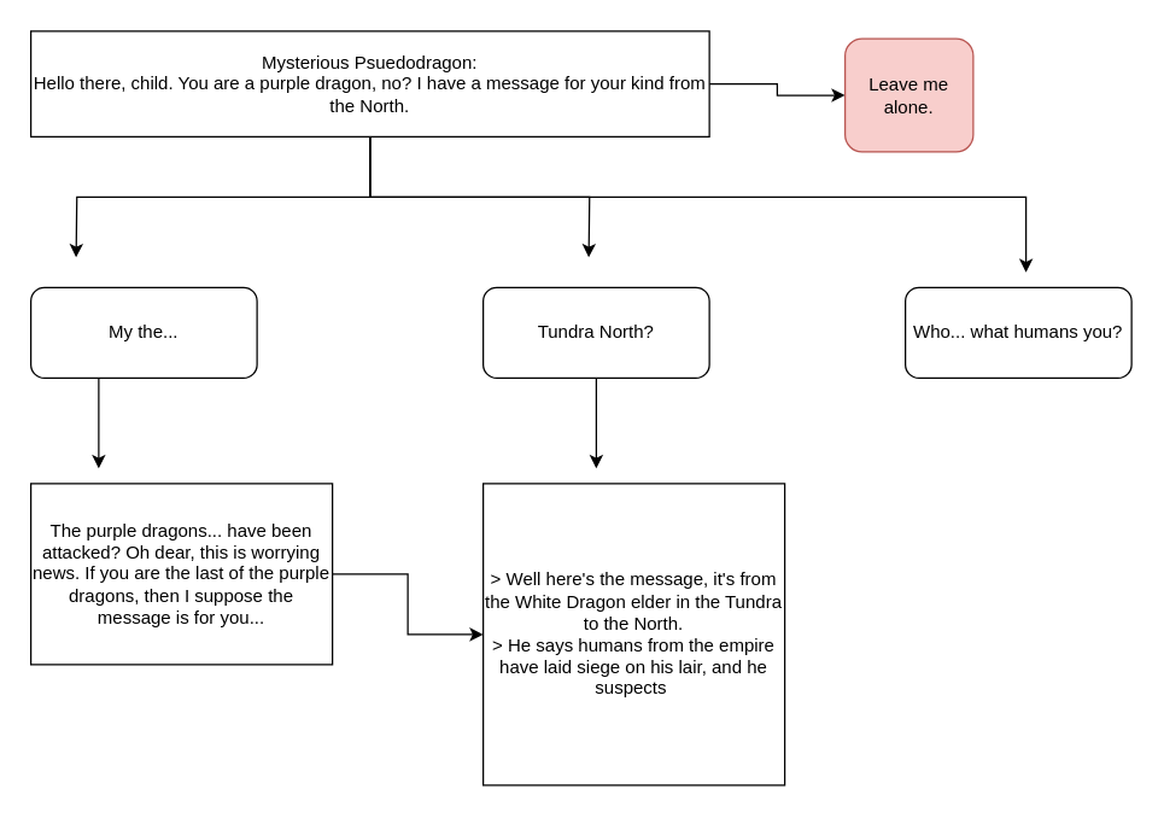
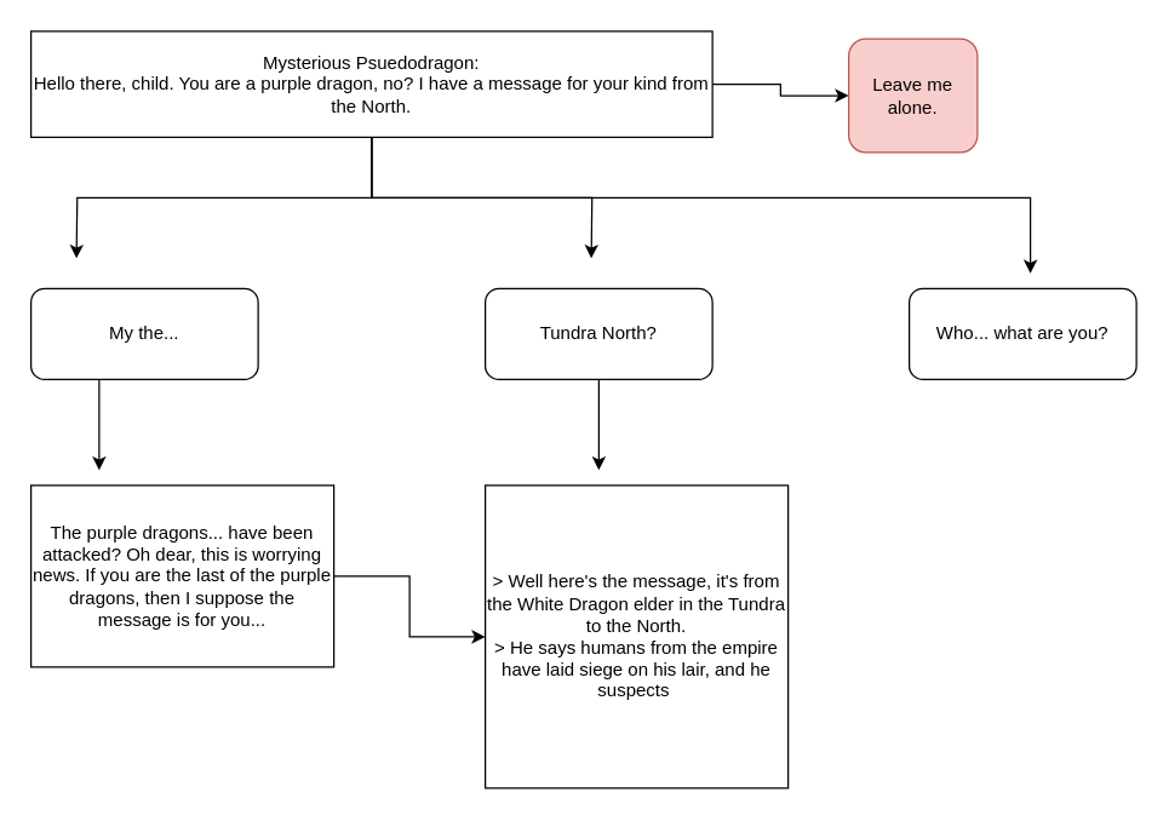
  <mxCell id="0" />
  <mxCell id="1" parent="0" />
  <mxCell id="2" style="edgeStyle=orthogonalEdgeStyle;rounded=0;orthogonalLoop=1;jettySize=auto;html=1;" edge="1" parent="1" source="6"><mxGeometry relative="1" as="geometry"><mxPoint x="50" y="170" as="targetPoint" /></mxGeometry></mxCell>
  <mxCell id="3" style="edgeStyle=orthogonalEdgeStyle;rounded=0;orthogonalLoop=1;jettySize=auto;html=1;" edge="1" parent="1" source="6"><mxGeometry relative="1" as="geometry"><mxPoint x="680" y="180" as="targetPoint" /><Array as="points"><mxPoint x="245" y="130" /><mxPoint x="680" y="130" /></Array></mxGeometry></mxCell>
  <mxCell id="4" style="edgeStyle=orthogonalEdgeStyle;rounded=0;orthogonalLoop=1;jettySize=auto;html=1;" edge="1" parent="1" source="6" target="12"><mxGeometry relative="1" as="geometry"><mxPoint x="620" y="55" as="targetPoint" /></mxGeometry></mxCell>
  <mxCell id="5" style="edgeStyle=orthogonalEdgeStyle;rounded=0;orthogonalLoop=1;jettySize=auto;html=1;" edge="1" parent="1" source="6"><mxGeometry relative="1" as="geometry"><mxPoint x="390" y="170" as="targetPoint" /></mxGeometry></mxCell>
  <mxCell id="6" value="&lt;div&gt;&lt;span style=&quot;background-color: initial;&quot;&gt;Mysterious Psuedodragon:&lt;/span&gt;&lt;/div&gt;&lt;div&gt;&lt;span style=&quot;background-color: initial;&quot;&gt;Hello there, child. You are a purple dragon, no? I have a message for your kind from the North.&lt;/span&gt;&lt;br&gt;&lt;/div&gt;" style="rounded=0;whiteSpace=wrap;html=1;" vertex="1" parent="1"><mxGeometry x="20" y="20" width="450" height="70" as="geometry" /></mxCell>
  <mxCell id="7" style="edgeStyle=orthogonalEdgeStyle;rounded=0;orthogonalLoop=1;jettySize=auto;html=1;" edge="1" parent="1" source="8"><mxGeometry relative="1" as="geometry"><mxPoint x="65" y="310" as="targetPoint" /><Array as="points"><mxPoint x="80" y="250" /><mxPoint x="80" y="250" /></Array></mxGeometry></mxCell>
  <mxCell id="8" value="My the..." style="rounded=1;whiteSpace=wrap;html=1;" vertex="1" parent="1"><mxGeometry x="20" y="190" width="150" height="60" as="geometry" /></mxCell>
  <mxCell id="9" style="edgeStyle=orthogonalEdgeStyle;rounded=0;orthogonalLoop=1;jettySize=auto;html=1;" edge="1" parent="1" source="10"><mxGeometry relative="1" as="geometry"><mxPoint x="395" y="310" as="targetPoint" /></mxGeometry></mxCell>
  <mxCell id="10" value="Tundra North?" style="rounded=1;whiteSpace=wrap;html=1;" vertex="1" parent="1"><mxGeometry x="320" y="190" width="150" height="60" as="geometry" /></mxCell>
- <mxCell id="11" value="Who... what humans you?" style="rounded=1;whiteSpace=wrap;html=1;" vertex="1" parent="1"><mxGeometry x="600" y="190" width="150" height="60" as="geometry" /></mxCell>
+ <mxCell id="11" value="Who... what are you?" style="rounded=1;whiteSpace=wrap;html=1;" vertex="1" parent="1"><mxGeometry x="600" y="190" width="150" height="60" as="geometry" /></mxCell>
  <mxCell id="12" value="Leave me alone." style="rounded=1;whiteSpace=wrap;html=1;fillColor=#f8cecc;strokeColor=#b85450;" vertex="1" parent="1"><mxGeometry x="560" y="25" width="85" height="75" as="geometry" /></mxCell>
  <mxCell id="13" style="edgeStyle=orthogonalEdgeStyle;rounded=0;orthogonalLoop=1;jettySize=auto;html=1;" edge="1" parent="1" source="14" target="15"><mxGeometry relative="1" as="geometry"><mxPoint x="270" y="380" as="targetPoint" /></mxGeometry></mxCell>
  <mxCell id="14" value="The purple dragons... have been attacked? Oh dear, this is worrying news. If you are the last of the purple dragons, then I suppose the message is for you..." style="rounded=0;whiteSpace=wrap;html=1;" vertex="1" parent="1"><mxGeometry x="20" y="320" width="200" height="120" as="geometry" /></mxCell>
  <mxCell id="15" value="&amp;gt; Well here's the message, it's from the White Dragon elder in the Tundra to the North. &lt;br&gt;&amp;gt; He says humans from the empire have laid siege on his lair, and he suspects&amp;nbsp;" style="whiteSpace=wrap;html=1;aspect=fixed;" vertex="1" parent="1"><mxGeometry x="320" y="320" width="200" height="200" as="geometry" /></mxCell>
